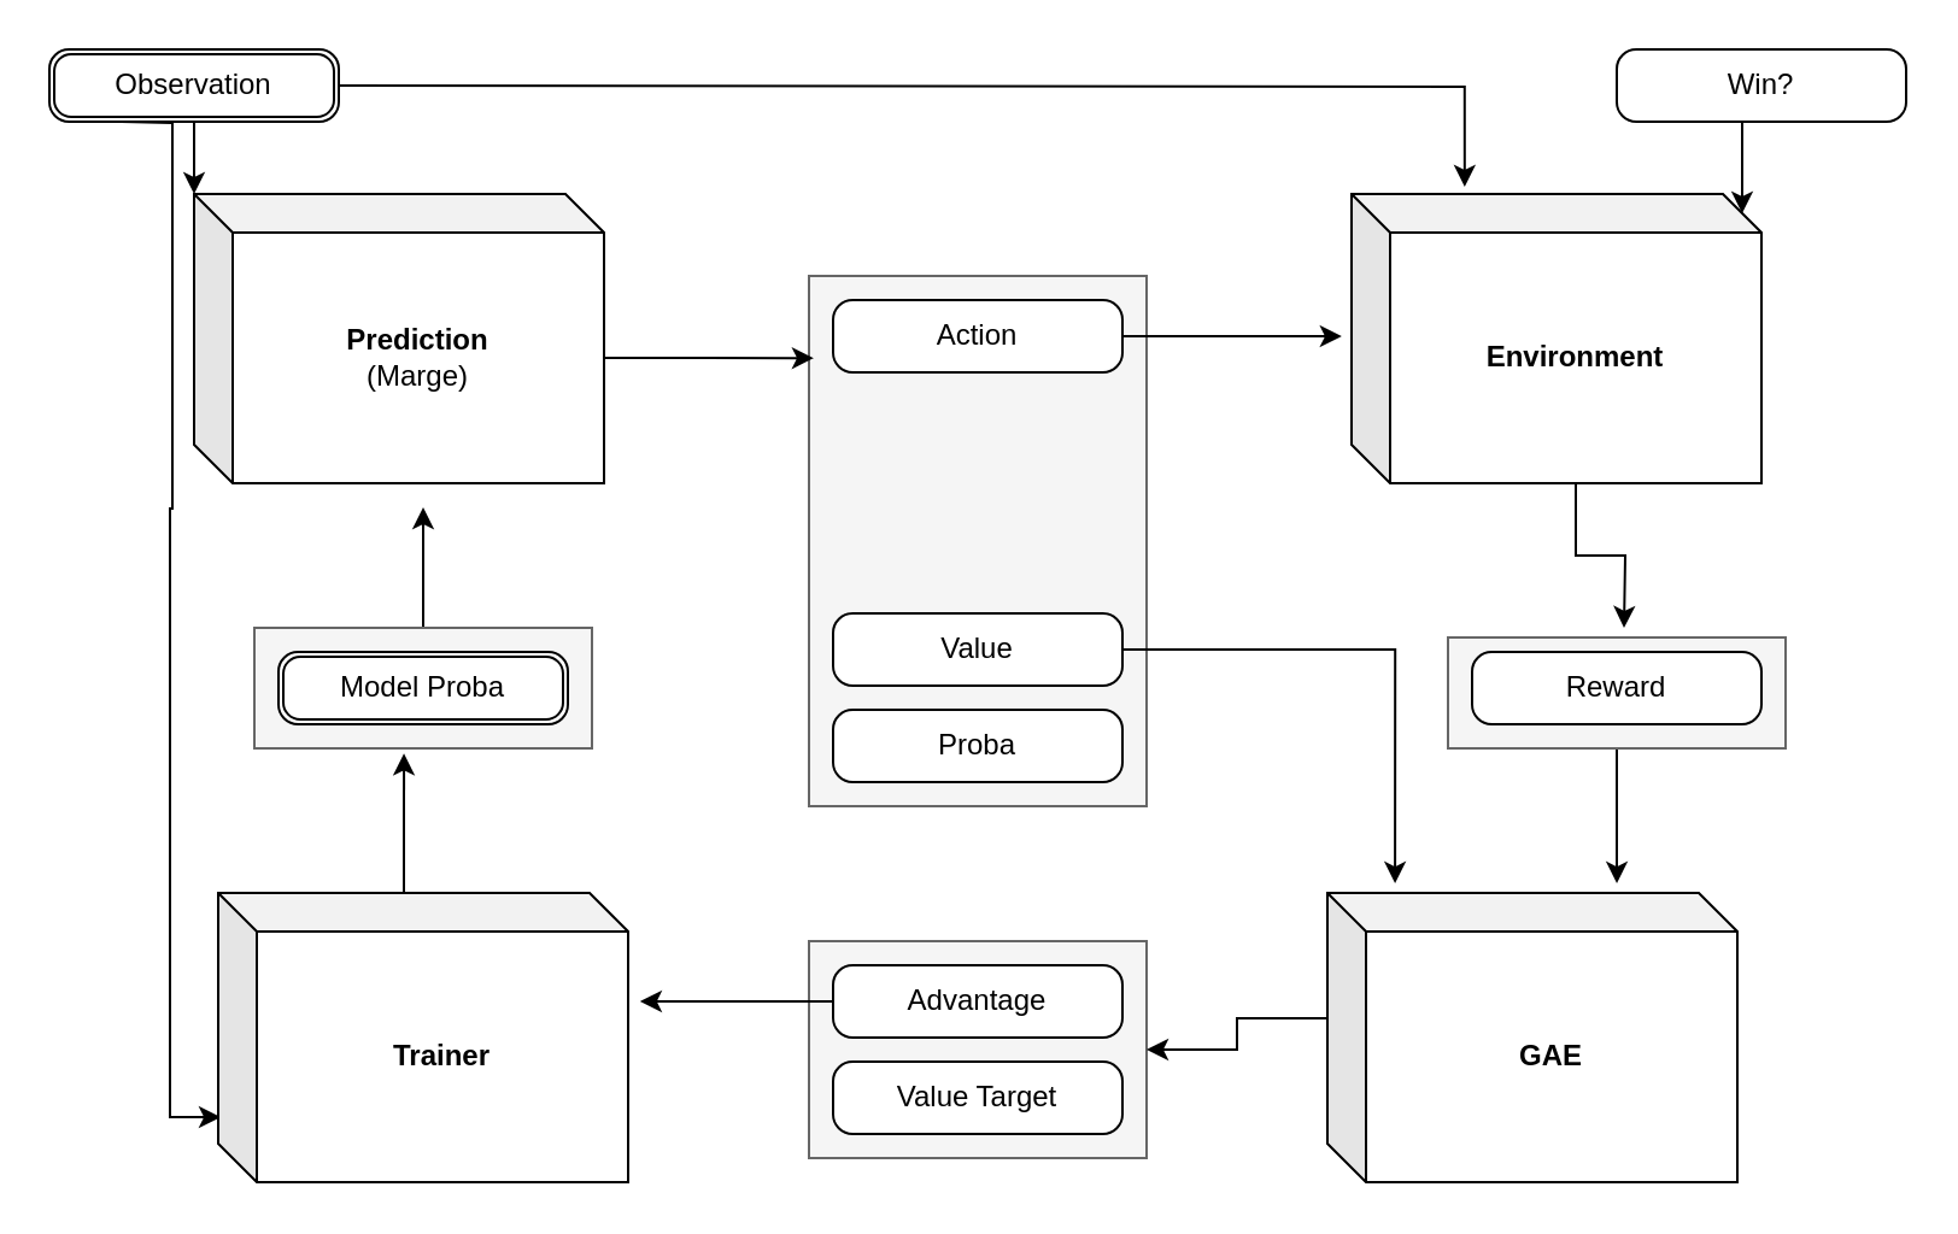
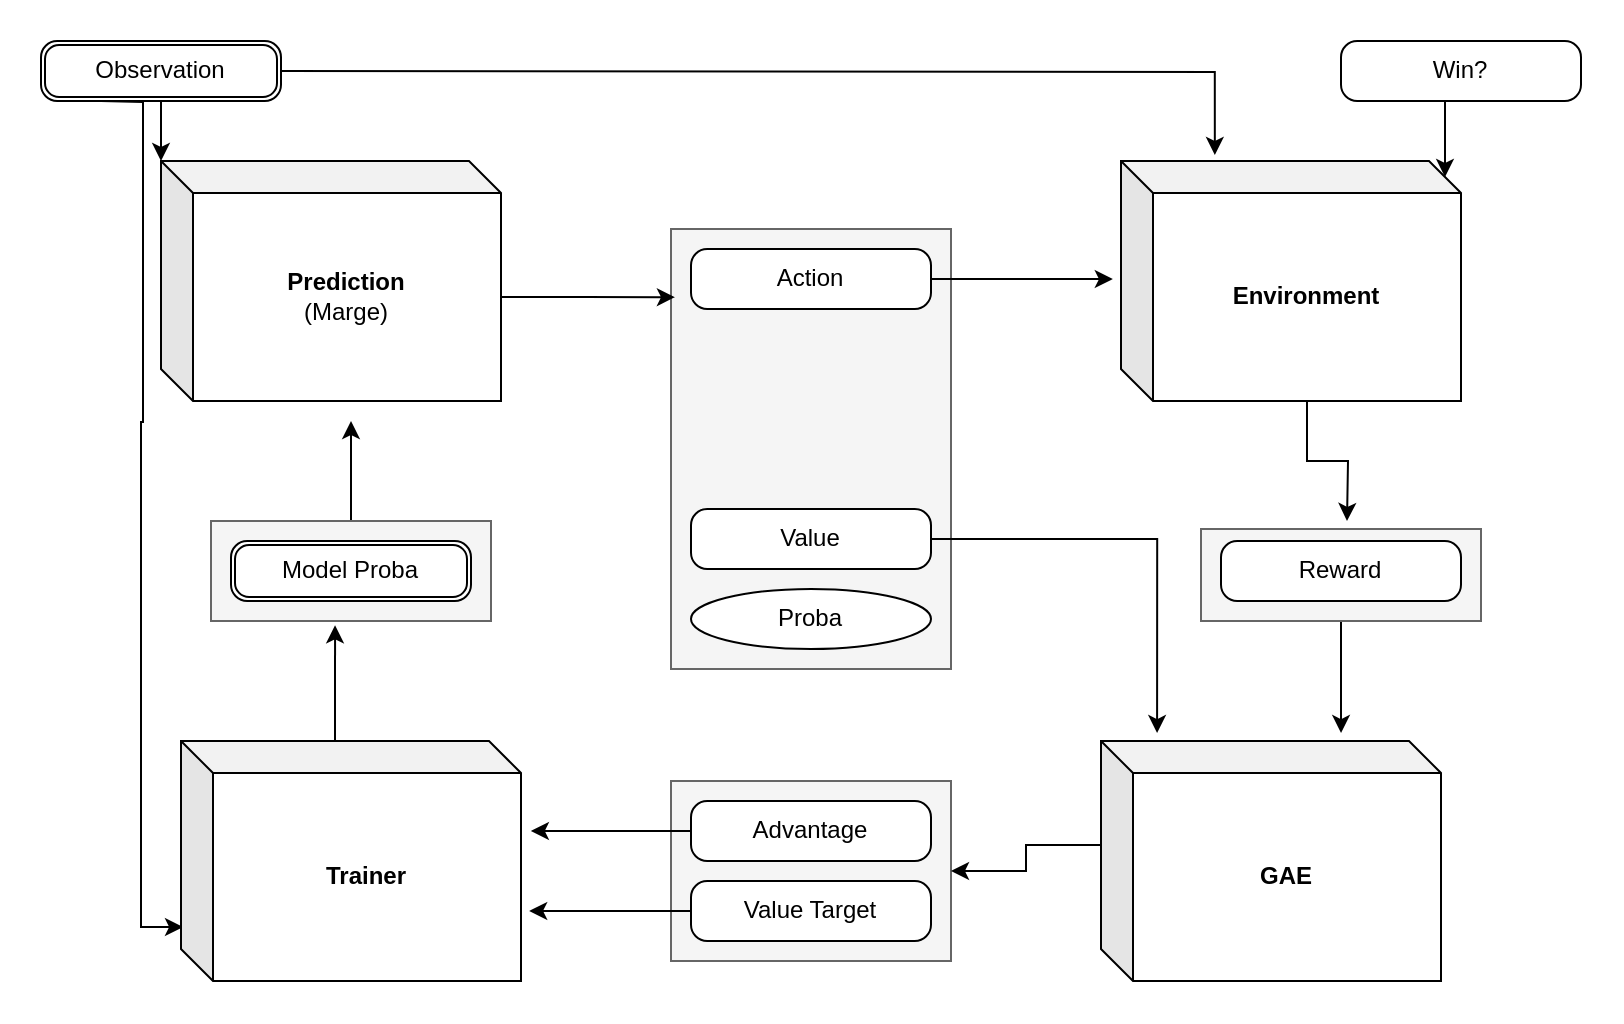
  <mxCell id="0" />
  <mxCell id="1" parent="0" />
  <mxCell id="2" style="edgeStyle=orthogonalEdgeStyle;rounded=0;orthogonalLoop=1;jettySize=auto;html=1;exitX=0.5;exitY=0;exitDx=0;exitDy=0;" edge="1" parent="1" source="3"><mxGeometry relative="1" as="geometry"><mxPoint x="175" y="210" as="targetPoint" /></mxGeometry></mxCell>
  <mxCell id="3" value="" style="rounded=0;whiteSpace=wrap;html=1;strokeWidth=1;fillColor=#f5f5f5;strokeColor=#666666;fontColor=#333333;" vertex="1" parent="1"><mxGeometry x="105" y="260" width="140" height="50" as="geometry" /></mxCell>
  <mxCell id="4" style="edgeStyle=orthogonalEdgeStyle;rounded=0;orthogonalLoop=1;jettySize=auto;html=1;exitX=0.5;exitY=1;exitDx=0;exitDy=0;entryX=0.706;entryY=-0.033;entryDx=0;entryDy=0;entryPerimeter=0;" edge="1" parent="1" source="5" target="26"><mxGeometry relative="1" as="geometry" /></mxCell>
  <mxCell id="5" value="" style="rounded=0;whiteSpace=wrap;html=1;strokeWidth=1;fillColor=#f5f5f5;strokeColor=#666666;fontColor=#333333;" vertex="1" parent="1"><mxGeometry x="600" y="264" width="140" height="46" as="geometry" /></mxCell>
  <mxCell id="6" value="" style="rounded=0;whiteSpace=wrap;html=1;strokeWidth=1;fillColor=#f5f5f5;strokeColor=#666666;fontColor=#333333;" vertex="1" parent="1"><mxGeometry x="335" y="390" width="140" height="90" as="geometry" /></mxCell>
  <mxCell id="7" value="" style="rounded=0;whiteSpace=wrap;html=1;strokeWidth=1;fillColor=#f5f5f5;strokeColor=#666666;fontColor=#333333;" vertex="1" parent="1"><mxGeometry x="335" y="114" width="140" height="220" as="geometry" /></mxCell>
  <mxCell id="8" style="edgeStyle=orthogonalEdgeStyle;rounded=0;orthogonalLoop=1;jettySize=auto;html=1;exitX=0;exitY=0;exitDx=170;exitDy=68;exitPerimeter=0;entryX=0.014;entryY=0.155;entryDx=0;entryDy=0;entryPerimeter=0;" edge="1" parent="1" source="9" target="7"><mxGeometry relative="1" as="geometry" /></mxCell>
  <mxCell id="9" value="&lt;b&gt;Prediction&lt;/b&gt;&lt;br&gt;(Marge)" style="shape=cube;whiteSpace=wrap;html=1;boundedLbl=1;backgroundOutline=1;darkOpacity=0.05;darkOpacity2=0.1;size=16;" vertex="1" parent="1"><mxGeometry x="80" y="80" width="170" height="120" as="geometry" /></mxCell>
  <mxCell id="10" style="edgeStyle=orthogonalEdgeStyle;rounded=0;orthogonalLoop=1;jettySize=auto;html=1;exitX=0.5;exitY=1;exitDx=0;exitDy=0;entryX=0;entryY=0;entryDx=0;entryDy=0;entryPerimeter=0;" edge="1" parent="1" target="9"><mxGeometry relative="1" as="geometry"><mxPoint x="80" y="80" as="targetPoint" /><mxPoint x="80" y="50" as="sourcePoint" /></mxGeometry></mxCell>
  <mxCell id="11" style="edgeStyle=orthogonalEdgeStyle;rounded=0;orthogonalLoop=1;jettySize=auto;html=1;exitX=0.25;exitY=1;exitDx=0;exitDy=0;entryX=0.006;entryY=0.775;entryDx=0;entryDy=0;entryPerimeter=0;" edge="1" parent="1" target="14"><mxGeometry relative="1" as="geometry"><mxPoint x="50" y="50" as="sourcePoint" /></mxGeometry></mxCell>
  <mxCell id="12" style="edgeStyle=orthogonalEdgeStyle;rounded=0;orthogonalLoop=1;jettySize=auto;html=1;exitX=1;exitY=0.5;exitDx=0;exitDy=0;entryX=0.276;entryY=-0.025;entryDx=0;entryDy=0;entryPerimeter=0;" edge="1" parent="1" target="16"><mxGeometry relative="1" as="geometry"><mxPoint x="140" y="35" as="sourcePoint" /></mxGeometry></mxCell>
  <mxCell id="13" style="edgeStyle=orthogonalEdgeStyle;rounded=0;orthogonalLoop=1;jettySize=auto;html=1;exitX=0;exitY=0;exitDx=77;exitDy=0;exitPerimeter=0;entryX=0.443;entryY=1.043;entryDx=0;entryDy=0;entryPerimeter=0;" edge="1" parent="1" source="14" target="3"><mxGeometry relative="1" as="geometry" /></mxCell>
  <mxCell id="14" value="&lt;b&gt;Trainer&lt;/b&gt;" style="shape=cube;whiteSpace=wrap;html=1;boundedLbl=1;backgroundOutline=1;darkOpacity=0.05;darkOpacity2=0.1;size=16;" vertex="1" parent="1"><mxGeometry x="90" y="370" width="170" height="120" as="geometry" /></mxCell>
  <mxCell id="15" style="edgeStyle=orthogonalEdgeStyle;rounded=0;orthogonalLoop=1;jettySize=auto;html=1;exitX=0;exitY=0;exitDx=93;exitDy=120;exitPerimeter=0;" edge="1" parent="1" source="16"><mxGeometry relative="1" as="geometry"><mxPoint x="673" y="260" as="targetPoint" /></mxGeometry></mxCell>
  <mxCell id="16" value="&lt;b&gt;Environment&lt;/b&gt;" style="shape=cube;whiteSpace=wrap;html=1;boundedLbl=1;backgroundOutline=1;darkOpacity=0.05;darkOpacity2=0.1;size=16;" vertex="1" parent="1"><mxGeometry x="560" y="80" width="170" height="120" as="geometry" /></mxCell>
  <mxCell id="17" style="edgeStyle=orthogonalEdgeStyle;rounded=0;orthogonalLoop=1;jettySize=auto;html=1;exitX=1;exitY=0.5;exitDx=0;exitDy=0;entryX=-0.024;entryY=0.492;entryDx=0;entryDy=0;entryPerimeter=0;" edge="1" parent="1" source="18" target="16"><mxGeometry relative="1" as="geometry" /></mxCell>
  <mxCell id="18" value="Action" style="rounded=1;whiteSpace=wrap;html=1;arcSize=27;" vertex="1" parent="1"><mxGeometry x="345" y="124" width="120" height="30" as="geometry" /></mxCell>
- <mxCell id="19" value="Proba" style="rounded=1;whiteSpace=wrap;html=1;arcSize=27;" vertex="1" parent="1"><mxGeometry x="345" y="294" width="120" height="30" as="geometry" /></mxCell>
+ <mxCell id="19" value="Proba" style="ellipse;whiteSpace=wrap;html=1;arcSize=27;" vertex="1" parent="1"><mxGeometry x="345" y="294" width="120" height="30" as="geometry" /></mxCell>
  <mxCell id="20" style="edgeStyle=orthogonalEdgeStyle;rounded=0;orthogonalLoop=1;jettySize=auto;html=1;exitX=1;exitY=0.5;exitDx=0;exitDy=0;entryX=0.165;entryY=-0.033;entryDx=0;entryDy=0;entryPerimeter=0;" edge="1" parent="1" source="21" target="26"><mxGeometry relative="1" as="geometry"><mxPoint x="576" y="360" as="targetPoint" /></mxGeometry></mxCell>
  <mxCell id="21" value="Value" style="rounded=1;whiteSpace=wrap;html=1;arcSize=27;" vertex="1" parent="1"><mxGeometry x="345" y="254" width="120" height="30" as="geometry" /></mxCell>
  <mxCell id="22" value="Reward" style="rounded=1;whiteSpace=wrap;html=1;arcSize=27;" vertex="1" parent="1"><mxGeometry x="610" y="270" width="120" height="30" as="geometry" /></mxCell>
  <mxCell id="23" style="edgeStyle=orthogonalEdgeStyle;rounded=0;orthogonalLoop=1;jettySize=auto;html=1;exitX=0.5;exitY=1;exitDx=0;exitDy=0;entryX=0;entryY=0;entryDx=162;entryDy=8;entryPerimeter=0;" edge="1" parent="1" source="24" target="16"><mxGeometry relative="1" as="geometry" /></mxCell>
  <mxCell id="24" value="Win?" style="rounded=1;whiteSpace=wrap;html=1;arcSize=27;" vertex="1" parent="1"><mxGeometry x="670" y="20" width="120" height="30" as="geometry" /></mxCell>
  <mxCell id="25" style="edgeStyle=orthogonalEdgeStyle;rounded=0;orthogonalLoop=1;jettySize=auto;html=1;exitX=0;exitY=0;exitDx=0;exitDy=52;exitPerimeter=0;entryX=1;entryY=0.5;entryDx=0;entryDy=0;" edge="1" parent="1" source="26" target="6"><mxGeometry relative="1" as="geometry" /></mxCell>
  <mxCell id="26" value="&lt;b&gt;GAE&lt;/b&gt;" style="shape=cube;whiteSpace=wrap;html=1;boundedLbl=1;backgroundOutline=1;darkOpacity=0.05;darkOpacity2=0.1;size=16;" vertex="1" parent="1"><mxGeometry x="550" y="370" width="170" height="120" as="geometry" /></mxCell>
  <mxCell id="27" style="edgeStyle=orthogonalEdgeStyle;rounded=0;orthogonalLoop=1;jettySize=auto;html=1;exitX=0;exitY=0.5;exitDx=0;exitDy=0;entryX=1.029;entryY=0.375;entryDx=0;entryDy=0;entryPerimeter=0;" edge="1" parent="1" source="28" target="14"><mxGeometry relative="1" as="geometry" /></mxCell>
  <mxCell id="28" value="Advantage" style="rounded=1;whiteSpace=wrap;html=1;arcSize=27;" vertex="1" parent="1"><mxGeometry x="345" y="400" width="120" height="30" as="geometry" /></mxCell>
+ <mxCell id="29" style="edgeStyle=orthogonalEdgeStyle;rounded=0;orthogonalLoop=1;jettySize=auto;html=1;exitX=0;exitY=0.5;exitDx=0;exitDy=0;entryX=1.024;entryY=0.708;entryDx=0;entryDy=0;entryPerimeter=0;" edge="1" parent="1" source="30" target="14"><mxGeometry relative="1" as="geometry"><mxPoint x="270" y="455" as="targetPoint" /></mxGeometry></mxCell>
  <mxCell id="30" value="Value Target" style="rounded=1;whiteSpace=wrap;html=1;arcSize=27;" vertex="1" parent="1"><mxGeometry x="345" y="440" width="120" height="30" as="geometry" /></mxCell>
  <mxCell id="31" value="Observation" style="shape=ext;double=1;rounded=1;whiteSpace=wrap;html=1;strokeWidth=1;fillColor=#ffffff;arcSize=27;" vertex="1" parent="1"><mxGeometry x="20" y="20" width="120" height="30" as="geometry" /></mxCell>
  <mxCell id="32" value="Model Proba" style="shape=ext;double=1;rounded=1;whiteSpace=wrap;html=1;strokeWidth=1;fillColor=#ffffff;arcSize=27;" vertex="1" parent="1"><mxGeometry x="115" y="270" width="120" height="30" as="geometry" /></mxCell>
